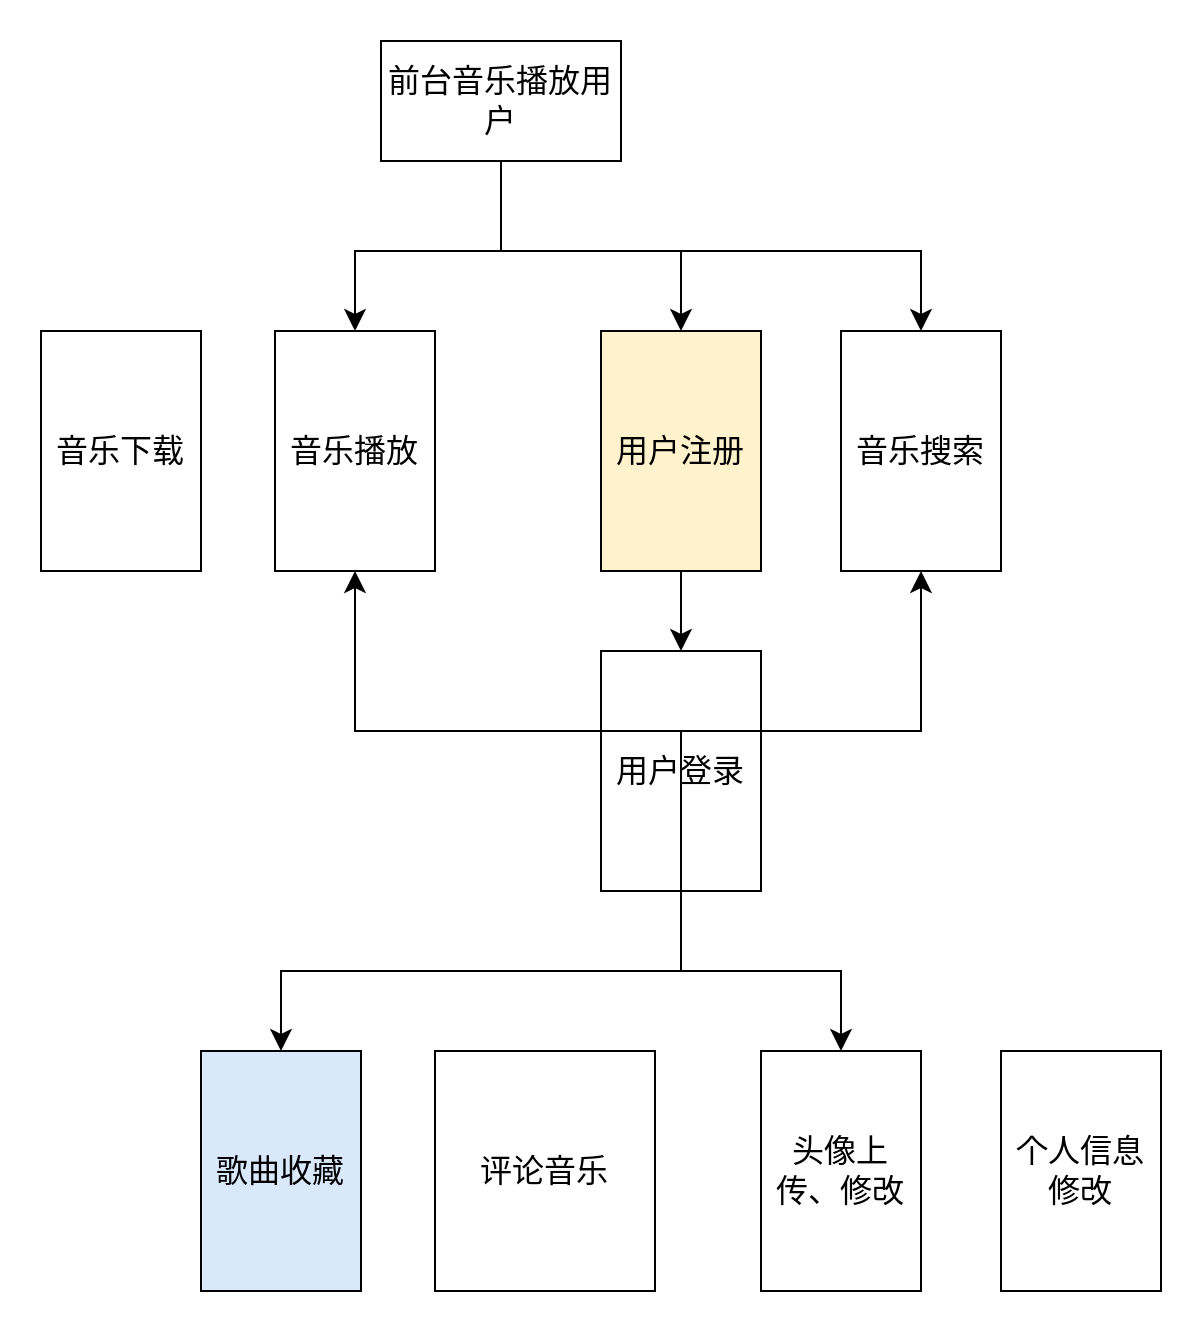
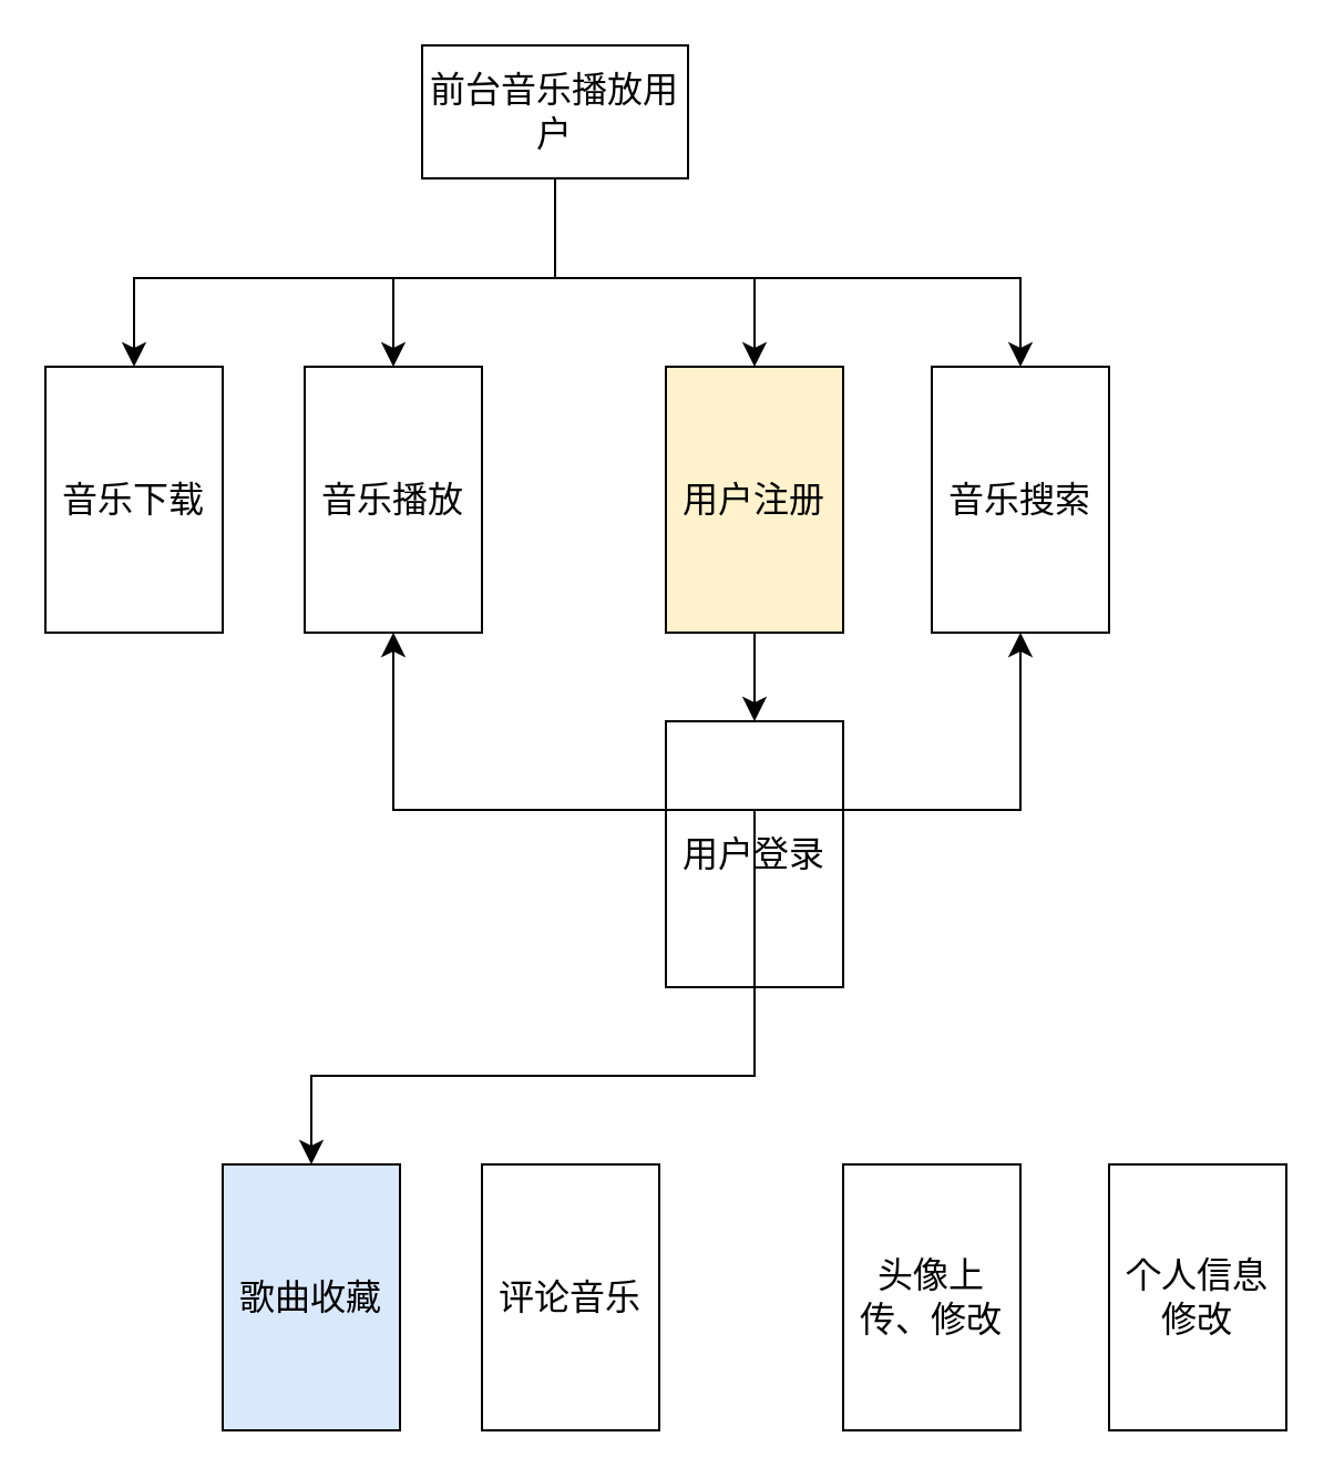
  <mxCell id="0" style=";html=1;" />
  <mxCell id="1" style=";html=1;" parent="0" />
  <mxCell id="2" value="前台音乐播放用户" style="rounded=0;whiteSpace=wrap;html=1;fontSize=16;" vertex="1" parent="1"><mxGeometry x="190" y="20" width="120" height="60" as="geometry" /></mxCell>
  <mxCell id="3" value="音乐播放" style="rounded=0;whiteSpace=wrap;html=1;fontSize=16;" vertex="1" parent="1"><mxGeometry x="137" y="165" width="80" height="120" as="geometry" /></mxCell>
  <mxCell id="4" value="音乐搜索" style="rounded=0;whiteSpace=wrap;html=1;fontSize=16;" vertex="1" parent="1"><mxGeometry x="420" y="165" width="80" height="120" as="geometry" /></mxCell>
  <mxCell id="5" value="音乐下载" style="rounded=0;whiteSpace=wrap;html=1;fontSize=16;" vertex="1" parent="1"><mxGeometry x="20" y="165" width="80" height="120" as="geometry" /></mxCell>
- <mxCell id="6" value="评论音乐" style="rounded=0;whiteSpace=wrap;html=1;fontSize=16;" vertex="1" parent="1"><mxGeometry x="217" y="525" width="110" height="120" as="geometry" /></mxCell>
+ <mxCell id="6" value="评论音乐" style="rounded=0;whiteSpace=wrap;html=1;fontSize=16;" vertex="1" parent="1"><mxGeometry x="217" y="525" width="80" height="120" as="geometry" /></mxCell>
  <mxCell id="7" value="用户注册" style="rounded=0;whiteSpace=wrap;html=1;fontSize=16;fillColor=#fff2cc;" vertex="1" parent="1"><mxGeometry x="300" y="165" width="80" height="120" as="geometry" /></mxCell>
  <mxCell id="8" value="用户登录" style="rounded=0;whiteSpace=wrap;html=1;fontSize=16;" vertex="1" parent="1"><mxGeometry x="300" y="325" width="80" height="120" as="geometry" /></mxCell>
  <mxCell id="9" value="个人信息修改" style="rounded=0;whiteSpace=wrap;html=1;fontSize=16;" vertex="1" parent="1"><mxGeometry x="500" y="525" width="80" height="120" as="geometry" /></mxCell>
  <mxCell id="10" value="头像上传、修改" style="rounded=0;whiteSpace=wrap;html=1;fontSize=16;" vertex="1" parent="1"><mxGeometry x="380" y="525" width="80" height="120" as="geometry" /></mxCell>
  <mxCell id="11" value="歌曲收藏" style="rounded=0;whiteSpace=wrap;html=1;fontSize=16;fillColor=#dae8fc;" vertex="1" parent="1"><mxGeometry x="100" y="525" width="80" height="120" as="geometry" /></mxCell>
  <mxCell id="12" style="edgeStyle=none;curved=1;rounded=0;orthogonalLoop=1;jettySize=auto;html=1;exitX=0;exitY=1;exitDx=0;exitDy=0;fontSize=12;startSize=8;endSize=8;" edge="1" parent="1" source="3" target="3"><mxGeometry relative="1" as="geometry" /></mxCell>
  <mxCell id="13" style="edgeStyle=none;curved=1;rounded=0;orthogonalLoop=1;jettySize=auto;html=1;exitX=1;exitY=0;exitDx=0;exitDy=0;fontSize=12;startSize=8;endSize=8;" edge="1" parent="1" source="3" target="3"><mxGeometry relative="1" as="geometry" /></mxCell>
  <mxCell id="14" style="edgeStyle=none;curved=1;rounded=0;orthogonalLoop=1;jettySize=auto;html=1;exitX=0.5;exitY=0;exitDx=0;exitDy=0;fontSize=12;startSize=8;endSize=8;" edge="1" parent="1" source="5" target="5"><mxGeometry relative="1" as="geometry" /></mxCell>
  <mxCell id="15" value="" style="edgeStyle=elbowEdgeStyle;elbow=vertical;endArrow=classic;html=1;curved=0;rounded=0;endSize=8;startSize=8;fontSize=12;entryX=0.5;entryY=0;entryDx=0;entryDy=0;exitX=0.5;exitY=1;exitDx=0;exitDy=0;" edge="1" parent="1" source="2" target="4"><mxGeometry width="50" height="50" relative="1" as="geometry"><mxPoint x="260" y="85" as="sourcePoint" /><mxPoint x="480" y="75" as="targetPoint" /><Array as="points"><mxPoint x="320" y="125" /><mxPoint x="270" y="125" /></Array></mxGeometry></mxCell>
+ <mxCell id="16" value="" style="edgeStyle=elbowEdgeStyle;elbow=vertical;endArrow=classic;html=1;curved=0;rounded=0;endSize=8;startSize=8;fontSize=12;entryX=0.5;entryY=0;entryDx=0;entryDy=0;exitX=0.5;exitY=1;exitDx=0;exitDy=0;" edge="1" parent="1" source="2" target="5"><mxGeometry width="50" height="50" relative="1" as="geometry"><mxPoint x="260" y="125" as="sourcePoint" /><mxPoint x="100" y="145" as="targetPoint" /><Array as="points"><mxPoint x="130" y="125" /></Array></mxGeometry></mxCell>
  <mxCell id="17" value="" style="edgeStyle=elbowEdgeStyle;elbow=vertical;endArrow=classic;html=1;curved=0;rounded=0;endSize=8;startSize=8;fontSize=12;entryX=0.5;entryY=0;entryDx=0;entryDy=0;exitX=0.5;exitY=1;exitDx=0;exitDy=0;" edge="1" parent="1" source="2" target="3"><mxGeometry width="50" height="50" relative="1" as="geometry"><mxPoint x="260" y="125" as="sourcePoint" /><mxPoint x="270" y="215" as="targetPoint" /><Array as="points"><mxPoint x="230" y="125" /></Array></mxGeometry></mxCell>
  <mxCell id="18" value="" style="edgeStyle=elbowEdgeStyle;elbow=vertical;endArrow=classic;html=1;curved=0;rounded=0;endSize=8;startSize=8;fontSize=12;entryX=0.5;entryY=0;entryDx=0;entryDy=0;exitX=0.5;exitY=1;exitDx=0;exitDy=0;" edge="1" parent="1" source="2" target="7"><mxGeometry width="50" height="50" relative="1" as="geometry"><mxPoint x="260" y="125" as="sourcePoint" /><mxPoint x="330" y="145" as="targetPoint" /><Array as="points"><mxPoint x="340" y="125" /></Array></mxGeometry></mxCell>
  <mxCell id="19" value="" style="edgeStyle=elbowEdgeStyle;elbow=vertical;endArrow=classic;html=1;curved=0;rounded=0;endSize=8;startSize=8;fontSize=12;exitX=0.5;exitY=1;exitDx=0;exitDy=0;entryX=0.5;entryY=0;entryDx=0;entryDy=0;" edge="1" parent="1" source="7" target="8"><mxGeometry width="50" height="50" relative="1" as="geometry"><mxPoint x="490" y="465" as="sourcePoint" /><mxPoint x="540" y="415" as="targetPoint" /></mxGeometry></mxCell>
  <mxCell id="20" value="" style="edgeStyle=elbowEdgeStyle;elbow=vertical;endArrow=classic;html=1;curved=0;rounded=0;endSize=8;startSize=8;fontSize=12;exitX=0.5;exitY=1;exitDx=0;exitDy=0;" edge="1" parent="1" source="8" target="4"><mxGeometry width="50" height="50" relative="1" as="geometry"><mxPoint x="420" y="505" as="sourcePoint" /><mxPoint x="470" y="455" as="targetPoint" /></mxGeometry></mxCell>
- <mxCell id="21" value="" style="edgeStyle=elbowEdgeStyle;elbow=vertical;endArrow=classic;html=1;curved=0;rounded=0;endSize=8;startSize=8;fontSize=12;exitX=0.5;exitY=1;exitDx=0;exitDy=0;entryX=0.5;entryY=0;entryDx=0;entryDy=0;" edge="1" parent="1" source="8" target="10"><mxGeometry width="50" height="50" relative="1" as="geometry"><mxPoint x="170" y="515" as="sourcePoint" /><mxPoint x="220" y="465" as="targetPoint" /></mxGeometry></mxCell>
  <mxCell id="22" value="" style="edgeStyle=elbowEdgeStyle;elbow=vertical;endArrow=classic;html=1;curved=0;rounded=0;endSize=8;startSize=8;fontSize=12;exitX=0.5;exitY=1;exitDx=0;exitDy=0;" edge="1" parent="1" source="8" target="3"><mxGeometry width="50" height="50" relative="1" as="geometry"><mxPoint x="130" y="505" as="sourcePoint" /><mxPoint x="180" y="455" as="targetPoint" /></mxGeometry></mxCell>
  <mxCell id="23" value="" style="edgeStyle=elbowEdgeStyle;elbow=vertical;endArrow=classic;html=1;curved=0;rounded=0;endSize=8;startSize=8;fontSize=12;exitX=0.5;exitY=1;exitDx=0;exitDy=0;entryX=0.5;entryY=0;entryDx=0;entryDy=0;" edge="1" parent="1" source="8" target="11"><mxGeometry width="50" height="50" relative="1" as="geometry"><mxPoint x="100" y="505" as="sourcePoint" /><mxPoint x="150" y="455" as="targetPoint" /></mxGeometry></mxCell>
